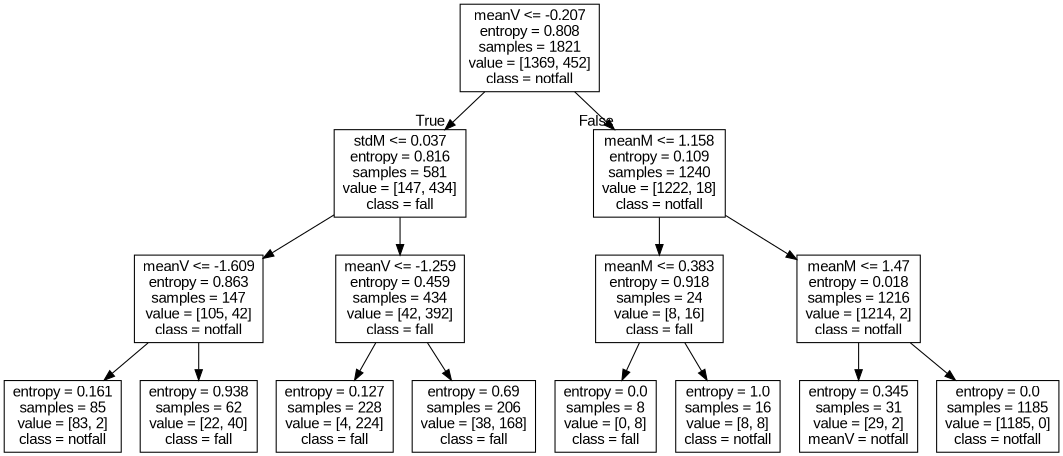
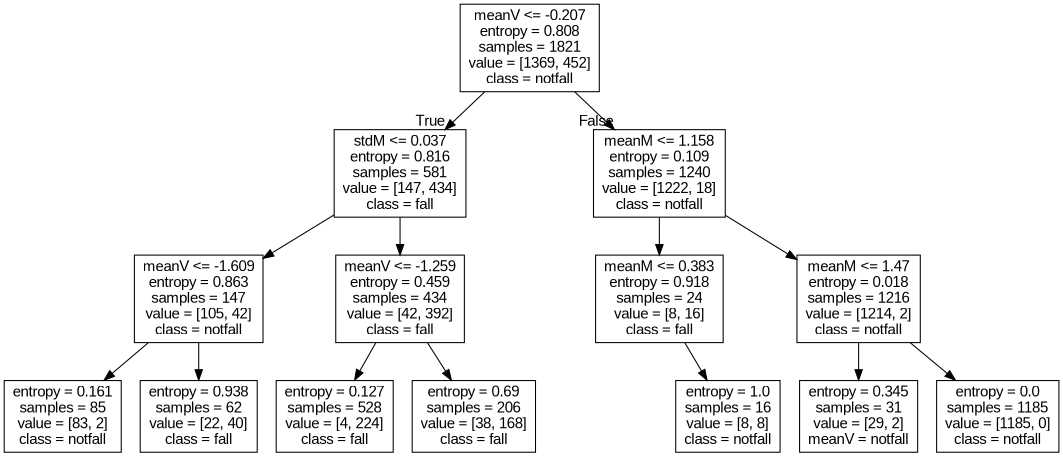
  digraph {
    fontname="Liberation Sans"
    node [fontname="Liberation Sans" shape=box]
    edge [fontname="Liberation Sans"]
    n1 [label="meanV <= -0.207\nentropy = 0.808\nsamples = 1821\nvalue = [1369, 452]\nclass = notfall"]
    n2 [label="stdM <= 0.037\nentropy = 0.816\nsamples = 581\nvalue = [147, 434]\nclass = fall"]
    n3 [label="meanM <= 1.158\nentropy = 0.109\nsamples = 1240\nvalue = [1222, 18]\nclass = notfall"]
    n4 [label="meanV <= -1.609\nentropy = 0.863\nsamples = 147\nvalue = [105, 42]\nclass = notfall"]
    n5 [label="meanV <= -1.259\nentropy = 0.459\nsamples = 434\nvalue = [42, 392]\nclass = fall"]
    n6 [label="meanM <= 0.383\nentropy = 0.918\nsamples = 24\nvalue = [8, 16]\nclass = fall"]
    n7 [label="meanM <= 1.47\nentropy = 0.018\nsamples = 1216\nvalue = [1214, 2]\nclass = notfall"]
    n8 [label="entropy = 0.161\nsamples = 85\nvalue = [83, 2]\nclass = notfall"]
    n9 [label="entropy = 0.938\nsamples = 62\nvalue = [22, 40]\nclass = fall"]
-   n10 [label="entropy = 0.127\nsamples = 228\nvalue = [4, 224]\nclass = fall"]
+   n10 [label="entropy = 0.127\nsamples = 528\nvalue = [4, 224]\nclass = fall"]
    n11 [label="entropy = 0.69\nsamples = 206\nvalue = [38, 168]\nclass = fall"]
-   n12 [label="entropy = 0.0\nsamples = 8\nvalue = [0, 8]\nclass = fall"]
    n13 [label="entropy = 1.0\nsamples = 16\nvalue = [8, 8]\nclass = notfall"]
    n14 [label="entropy = 0.345\nsamples = 31\nvalue = [29, 2]\nmeanV = notfall"]
    n15 [label="entropy = 0.0\nsamples = 1185\nvalue = [1185, 0]\nclass = notfall"]
    n1 -> n2 [headlabel=True labelangle=45 labeldistance=2.5]
    n1 -> n3 [headlabel=False labelangle=-45 labeldistance=2.5]
    n2 -> n4
    n2 -> n5
    n3 -> n6
    n3 -> n7
    n4 -> n8
    n4 -> n9
    n5 -> n10
    n5 -> n11
-   n6 -> n12
    n6 -> n13
    n7 -> n14
    n7 -> n15
  }
